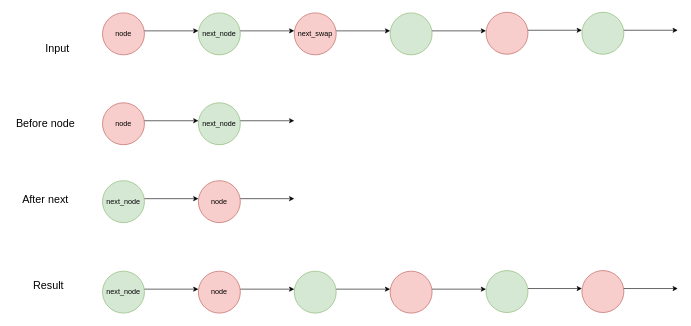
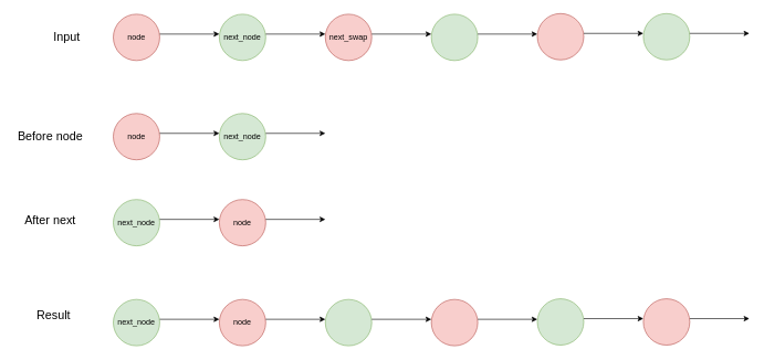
  <mxCell id="0" />
  <mxCell id="1" parent="0" />
  <mxCell id="2" value="node" style="ellipse;whiteSpace=wrap;html=1;fillColor=#f8cecc;strokeColor=#b85450;" vertex="1" parent="1"><mxGeometry x="170" y="21" width="70" height="70" as="geometry" /></mxCell>
  <mxCell id="3" value="next_node" style="ellipse;whiteSpace=wrap;html=1;fillColor=#d5e8d4;strokeColor=#82b366;" vertex="1" parent="1"><mxGeometry x="330" y="21" width="70" height="70" as="geometry" /></mxCell>
  <mxCell id="4" value="next_swap" style="ellipse;whiteSpace=wrap;html=1;fillColor=#f8cecc;strokeColor=#b85450;" vertex="1" parent="1"><mxGeometry x="490" y="21" width="70" height="70" as="geometry" /></mxCell>
  <mxCell id="5" value="" style="ellipse;whiteSpace=wrap;html=1;fillColor=#d5e8d4;strokeColor=#82b366;" vertex="1" parent="1"><mxGeometry x="650" y="21" width="70" height="70" as="geometry" /></mxCell>
  <mxCell id="6" value="" style="endArrow=classic;html=1;rounded=0;" edge="1" parent="1"><mxGeometry width="50" height="50" relative="1" as="geometry"><mxPoint x="240" y="51" as="sourcePoint" /><mxPoint x="330" y="51" as="targetPoint" /><Array as="points" /></mxGeometry></mxCell>
  <mxCell id="7" value="" style="endArrow=classic;html=1;rounded=0;" edge="1" parent="1"><mxGeometry width="50" height="50" relative="1" as="geometry"><mxPoint x="400" y="51" as="sourcePoint" /><mxPoint x="490" y="51" as="targetPoint" /><Array as="points" /></mxGeometry></mxCell>
  <mxCell id="8" value="" style="endArrow=classic;html=1;rounded=0;" edge="1" parent="1"><mxGeometry width="50" height="50" relative="1" as="geometry"><mxPoint x="560" y="51" as="sourcePoint" /><mxPoint x="650" y="51" as="targetPoint" /><Array as="points" /></mxGeometry></mxCell>
  <mxCell id="9" value="" style="endArrow=classic;html=1;rounded=0;" edge="1" parent="1"><mxGeometry width="50" height="50" relative="1" as="geometry"><mxPoint x="720" y="51" as="sourcePoint" /><mxPoint x="810" y="51" as="targetPoint" /><Array as="points" /></mxGeometry></mxCell>
  <mxCell id="10" value="node" style="ellipse;whiteSpace=wrap;html=1;fillColor=#f8cecc;strokeColor=#b85450;" vertex="1" parent="1"><mxGeometry x="170" y="171" width="70" height="70" as="geometry" /></mxCell>
  <mxCell id="11" value="next_node" style="ellipse;whiteSpace=wrap;html=1;fillColor=#d5e8d4;strokeColor=#82b366;" vertex="1" parent="1"><mxGeometry x="330" y="171" width="70" height="70" as="geometry" /></mxCell>
  <mxCell id="12" value="" style="endArrow=classic;html=1;rounded=0;" edge="1" parent="1"><mxGeometry width="50" height="50" relative="1" as="geometry"><mxPoint x="240" y="201" as="sourcePoint" /><mxPoint x="330" y="201" as="targetPoint" /><Array as="points" /></mxGeometry></mxCell>
  <mxCell id="13" value="" style="endArrow=classic;html=1;rounded=0;" edge="1" parent="1"><mxGeometry width="50" height="50" relative="1" as="geometry"><mxPoint x="400" y="201" as="sourcePoint" /><mxPoint x="490" y="201" as="targetPoint" /><Array as="points" /></mxGeometry></mxCell>
  <mxCell id="14" value="next_node" style="ellipse;whiteSpace=wrap;html=1;fillColor=#d5e8d4;strokeColor=#82b366;" vertex="1" parent="1"><mxGeometry x="170" y="301" width="70" height="70" as="geometry" /></mxCell>
  <mxCell id="15" value="node" style="ellipse;whiteSpace=wrap;html=1;fillColor=#f8cecc;strokeColor=#b85450;" vertex="1" parent="1"><mxGeometry x="330" y="301" width="70" height="70" as="geometry" /></mxCell>
  <mxCell id="16" value="" style="endArrow=classic;html=1;rounded=0;" edge="1" parent="1"><mxGeometry width="50" height="50" relative="1" as="geometry"><mxPoint x="240" y="331" as="sourcePoint" /><mxPoint x="330" y="331" as="targetPoint" /><Array as="points" /></mxGeometry></mxCell>
  <mxCell id="17" value="" style="endArrow=classic;html=1;rounded=0;" edge="1" parent="1"><mxGeometry width="50" height="50" relative="1" as="geometry"><mxPoint x="400" y="331" as="sourcePoint" /><mxPoint x="490" y="331" as="targetPoint" /><Array as="points" /></mxGeometry></mxCell>
- <mxCell id="18" value="&lt;font style=&quot;font-size: 18px;&quot;&gt;Input&lt;/font&gt;" style="text;html=1;strokeColor=none;fillColor=none;align=center;verticalAlign=middle;whiteSpace=wrap;rounded=0;" vertex="1" parent="1"><mxGeometry x="65" y="66" width="60" height="30" as="geometry" /></mxCell>
+ <mxCell id="18" value="&lt;font style=&quot;font-size: 18px;&quot;&gt;Input&lt;/font&gt;" style="text;html=1;strokeColor=none;fillColor=none;align=center;verticalAlign=middle;whiteSpace=wrap;rounded=0;" vertex="1" parent="1"><mxGeometry x="70" y="41" width="60" height="30" as="geometry" /></mxCell>
  <mxCell id="19" value="&lt;font style=&quot;font-size: 18px;&quot;&gt;Before node&lt;/font&gt;" style="text;html=1;strokeColor=none;fillColor=none;align=center;verticalAlign=middle;whiteSpace=wrap;rounded=0;" vertex="1" parent="1"><mxGeometry x="20" y="191" width="110" height="30" as="geometry" /></mxCell>
  <mxCell id="20" value="&lt;font style=&quot;font-size: 18px;&quot;&gt;After next&lt;/font&gt;" style="text;html=1;strokeColor=none;fillColor=none;align=center;verticalAlign=middle;whiteSpace=wrap;rounded=0;" vertex="1" parent="1"><mxGeometry x="20" y="317" width="110" height="30" as="geometry" /></mxCell>
  <mxCell id="21" value="" style="ellipse;whiteSpace=wrap;html=1;fillColor=#f8cecc;strokeColor=#b85450;" vertex="1" parent="1"><mxGeometry x="810" y="20" width="70" height="70" as="geometry" /></mxCell>
  <mxCell id="22" value="" style="ellipse;whiteSpace=wrap;html=1;fillColor=#d5e8d4;strokeColor=#82b366;" vertex="1" parent="1"><mxGeometry x="970" y="20" width="70" height="70" as="geometry" /></mxCell>
  <mxCell id="23" value="" style="endArrow=classic;html=1;rounded=0;" edge="1" parent="1"><mxGeometry width="50" height="50" relative="1" as="geometry"><mxPoint x="880" y="50" as="sourcePoint" /><mxPoint x="970" y="50" as="targetPoint" /><Array as="points" /></mxGeometry></mxCell>
  <mxCell id="24" value="" style="endArrow=classic;html=1;rounded=0;" edge="1" parent="1"><mxGeometry width="50" height="50" relative="1" as="geometry"><mxPoint x="1040" y="50" as="sourcePoint" /><mxPoint x="1130" y="50" as="targetPoint" /><Array as="points" /></mxGeometry></mxCell>
  <mxCell id="25" value="next_node" style="ellipse;whiteSpace=wrap;html=1;fillColor=#d5e8d4;strokeColor=#82b366;" vertex="1" parent="1"><mxGeometry x="170" y="452" width="70" height="70" as="geometry" /></mxCell>
  <mxCell id="26" value="node" style="ellipse;whiteSpace=wrap;html=1;fillColor=#f8cecc;strokeColor=#b85450;" vertex="1" parent="1"><mxGeometry x="330" y="452" width="70" height="70" as="geometry" /></mxCell>
  <mxCell id="27" value="" style="ellipse;whiteSpace=wrap;html=1;fillColor=#d5e8d4;strokeColor=#82b366;" vertex="1" parent="1"><mxGeometry x="490" y="452" width="70" height="70" as="geometry" /></mxCell>
  <mxCell id="28" value="" style="ellipse;whiteSpace=wrap;html=1;fillColor=#f8cecc;strokeColor=#b85450;" vertex="1" parent="1"><mxGeometry x="650" y="452" width="70" height="70" as="geometry" /></mxCell>
  <mxCell id="29" value="" style="endArrow=classic;html=1;rounded=0;" edge="1" parent="1"><mxGeometry width="50" height="50" relative="1" as="geometry"><mxPoint x="240" y="482" as="sourcePoint" /><mxPoint x="330" y="482" as="targetPoint" /><Array as="points" /></mxGeometry></mxCell>
  <mxCell id="30" value="" style="endArrow=classic;html=1;rounded=0;" edge="1" parent="1"><mxGeometry width="50" height="50" relative="1" as="geometry"><mxPoint x="400" y="482" as="sourcePoint" /><mxPoint x="490" y="482" as="targetPoint" /><Array as="points" /></mxGeometry></mxCell>
  <mxCell id="31" value="" style="endArrow=classic;html=1;rounded=0;" edge="1" parent="1"><mxGeometry width="50" height="50" relative="1" as="geometry"><mxPoint x="560" y="482" as="sourcePoint" /><mxPoint x="650" y="482" as="targetPoint" /><Array as="points" /></mxGeometry></mxCell>
  <mxCell id="32" value="" style="endArrow=classic;html=1;rounded=0;" edge="1" parent="1"><mxGeometry width="50" height="50" relative="1" as="geometry"><mxPoint x="720" y="482" as="sourcePoint" /><mxPoint x="810" y="482" as="targetPoint" /><Array as="points" /></mxGeometry></mxCell>
  <mxCell id="33" value="" style="ellipse;whiteSpace=wrap;html=1;fillColor=#d5e8d4;strokeColor=#82b366;" vertex="1" parent="1"><mxGeometry x="810" y="451" width="70" height="70" as="geometry" /></mxCell>
  <mxCell id="34" value="" style="ellipse;whiteSpace=wrap;html=1;fillColor=#f8cecc;strokeColor=#b85450;" vertex="1" parent="1"><mxGeometry x="970" y="451" width="70" height="70" as="geometry" /></mxCell>
  <mxCell id="35" value="" style="endArrow=classic;html=1;rounded=0;" edge="1" parent="1"><mxGeometry width="50" height="50" relative="1" as="geometry"><mxPoint x="880" y="481" as="sourcePoint" /><mxPoint x="970" y="481" as="targetPoint" /><Array as="points" /></mxGeometry></mxCell>
  <mxCell id="36" value="" style="endArrow=classic;html=1;rounded=0;" edge="1" parent="1"><mxGeometry width="50" height="50" relative="1" as="geometry"><mxPoint x="1040" y="481" as="sourcePoint" /><mxPoint x="1130" y="481" as="targetPoint" /><Array as="points" /></mxGeometry></mxCell>
  <mxCell id="37" value="&lt;font style=&quot;font-size: 18px;&quot;&gt;Result&lt;/font&gt;" style="text;html=1;strokeColor=none;fillColor=none;align=center;verticalAlign=middle;whiteSpace=wrap;rounded=0;" vertex="1" parent="1"><mxGeometry x="50" y="461" width="60" height="30" as="geometry" /></mxCell>
